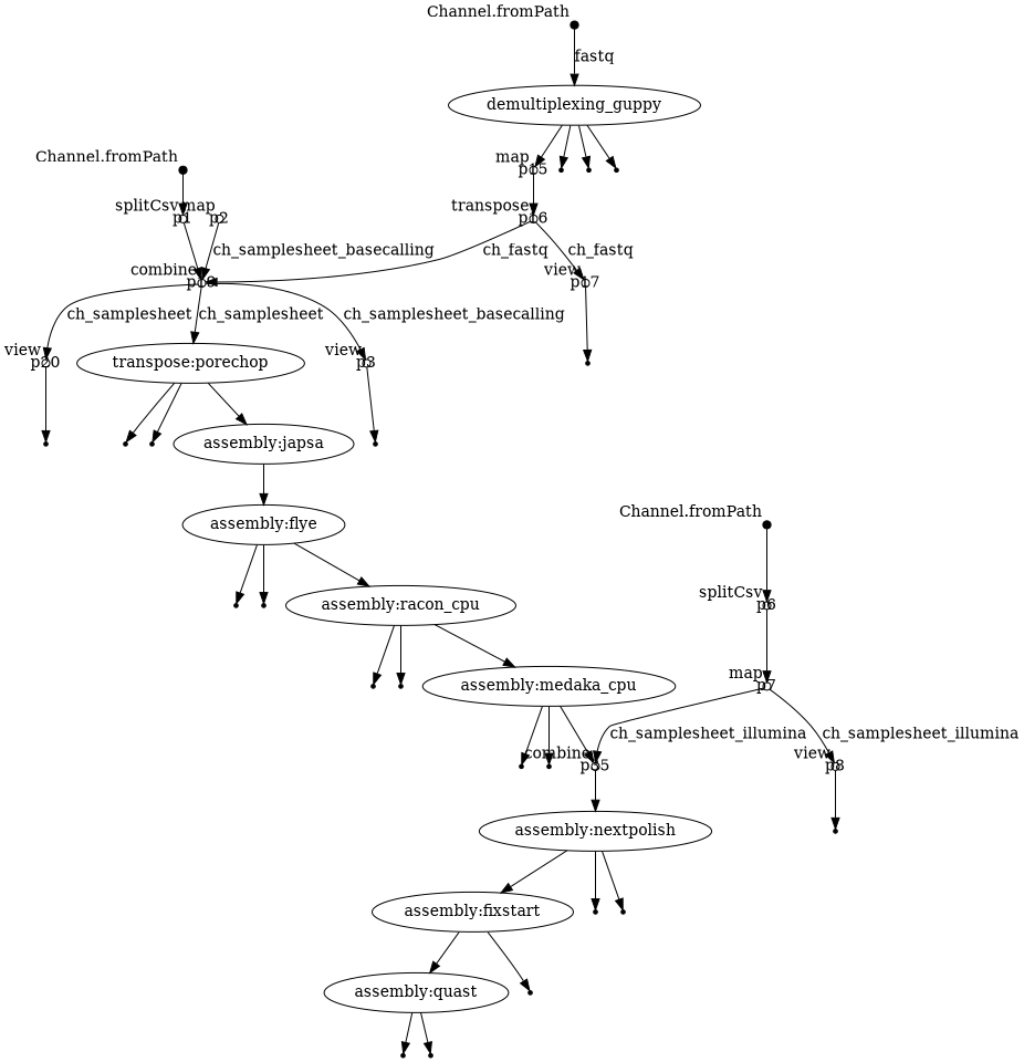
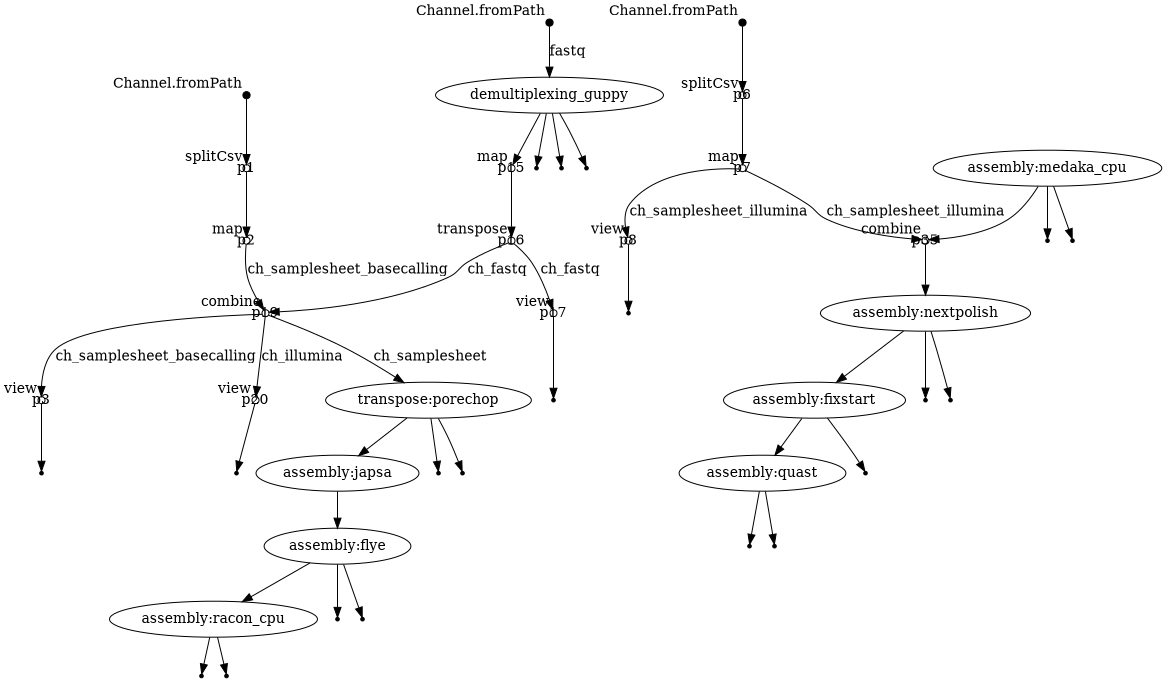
  digraph {
    node [shape=point]
    p0 [fixedsize=true width=0.1 xlabel="Channel.fromPath"]
    p1 [fixedsize=true shape=circle width=0.1 xlabel=splitCsv]
    p2 [fixedsize=true shape=circle width=0.1 xlabel=map]
    p19 [fixedsize=true shape=circle width=0.1 xlabel=combine]
    p3 [fixedsize=true shape=circle width=0.1 xlabel=view]
    p4
    p20 [fixedsize=true shape=circle width=0.1 xlabel=view]
    n8 [label="transpose:porechop" shape=""]
    p5 [fixedsize=true width=0.1 xlabel="Channel.fromPath"]
    p6 [fixedsize=true shape=circle width=0.1 xlabel=splitCsv]
    p7 [fixedsize=true shape=circle width=0.1 xlabel=map]
    p8 [fixedsize=true shape=circle width=0.1 xlabel=view]
    p35 [fixedsize=true shape=circle width=0.1 xlabel=combine]
    p9
    n15 [label="assembly:nextpolish" shape=""]
    p10 [fixedsize=true width=0.1 xlabel="Channel.fromPath"]
    n17 [label=demultiplexing_guppy shape=""]
    p15 [fixedsize=true shape=circle width=0.1 xlabel=map]
    p14
    p13
    p12
    p16 [fixedsize=true shape=circle width=0.1 xlabel=transpose]
    p17 [fixedsize=true shape=circle width=0.1 xlabel=view]
    p18
    p21
    n26 [label="assembly:japsa" shape=""]
    p24
    p23
    n29 [label="assembly:flye" shape=""]
    n30 [label="assembly:racon_cpu" shape=""]
    p28
    p27
    n33 [label="assembly:medaka_cpu" shape=""]
    p31
    p30
    p34
    p33
    n38 [label="assembly:fixstart" shape=""]
    p38
    p37
    n41 [label="assembly:quast" shape=""]
    p40
    p43
    p42
    p0 -> p1
-   p1 -> p19
+   p1 -> p2
    p2 -> p19 [label=ch_samplesheet_basecalling]
    p19 -> p3 [label=ch_samplesheet_basecalling]
-   p19 -> p20 [label=ch_samplesheet]
+   p19 -> p20 [label=ch_illumina]
    p19 -> n8 [label=ch_samplesheet]
    p3 -> p4
    p20 -> p21
    n8 -> n26
    n8 -> p24
    n8 -> p23
    p5 -> p6
    p6 -> p7
    p7 -> p8 [label=ch_samplesheet_illumina]
    p7 -> p35 [label=ch_samplesheet_illumina]
    p8 -> p9
    p35 -> n15
    n15 -> n38
    n15 -> p38
    n15 -> p37
    p10 -> n17 [label=fastq]
    n17 -> p15
    n17 -> p14
    n17 -> p13
    n17 -> p12
    p15 -> p16
    p16 -> p19 [label=ch_fastq]
    p16 -> p17 [label=ch_fastq]
    p17 -> p18
    n26 -> n29
    n29 -> n30
    n29 -> p28
    n29 -> p27
-   n30 -> n33
    n30 -> p31
    n30 -> p30
    n33 -> p35
    n33 -> p34
    n33 -> p33
    n38 -> n41
    n38 -> p40
    n41 -> p43
    n41 -> p42
  }
